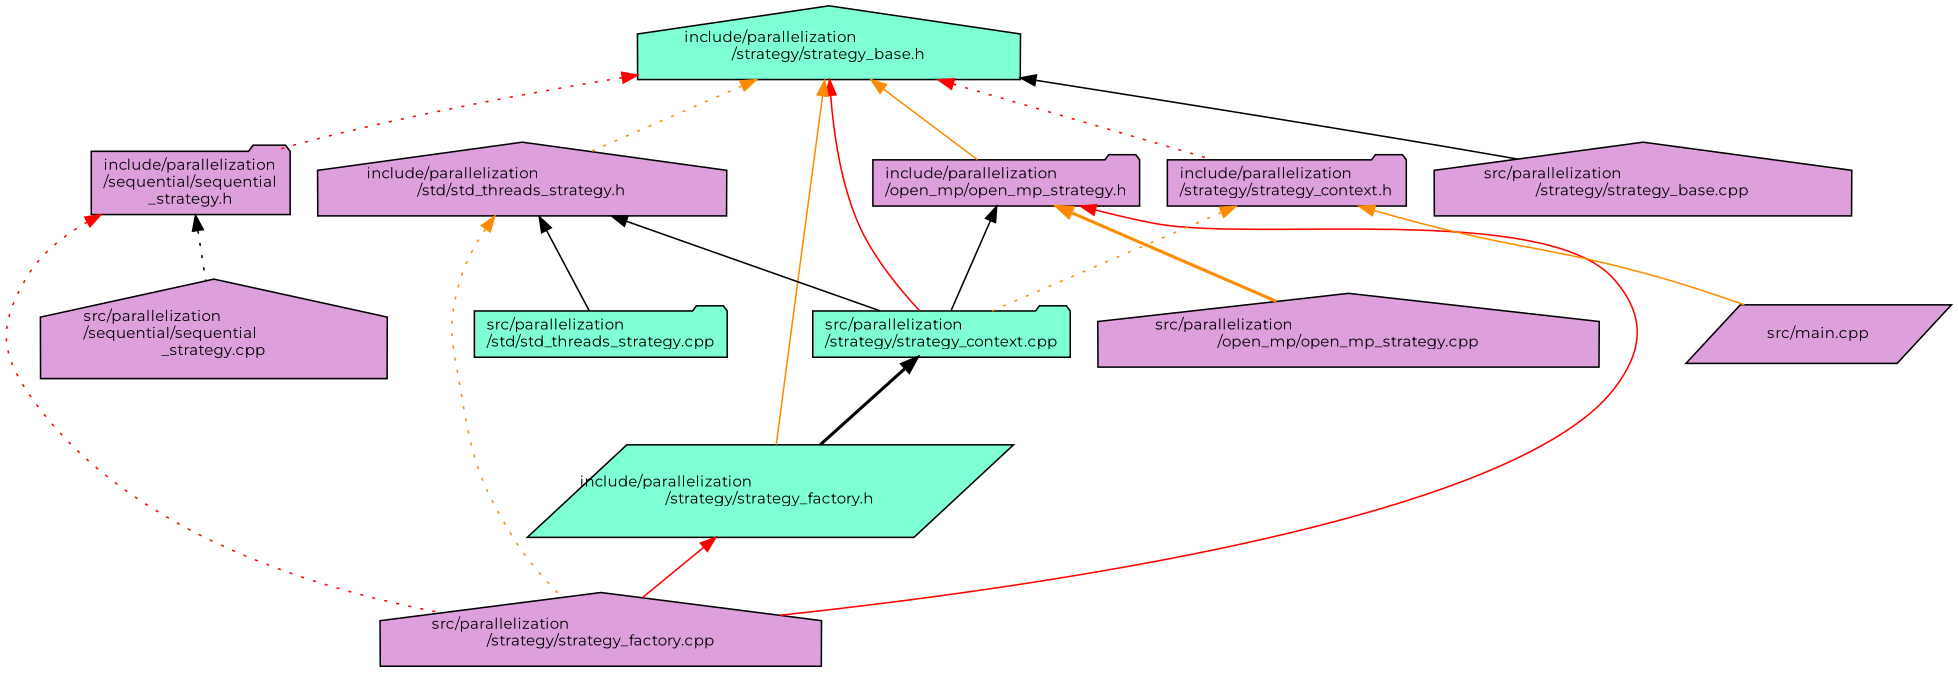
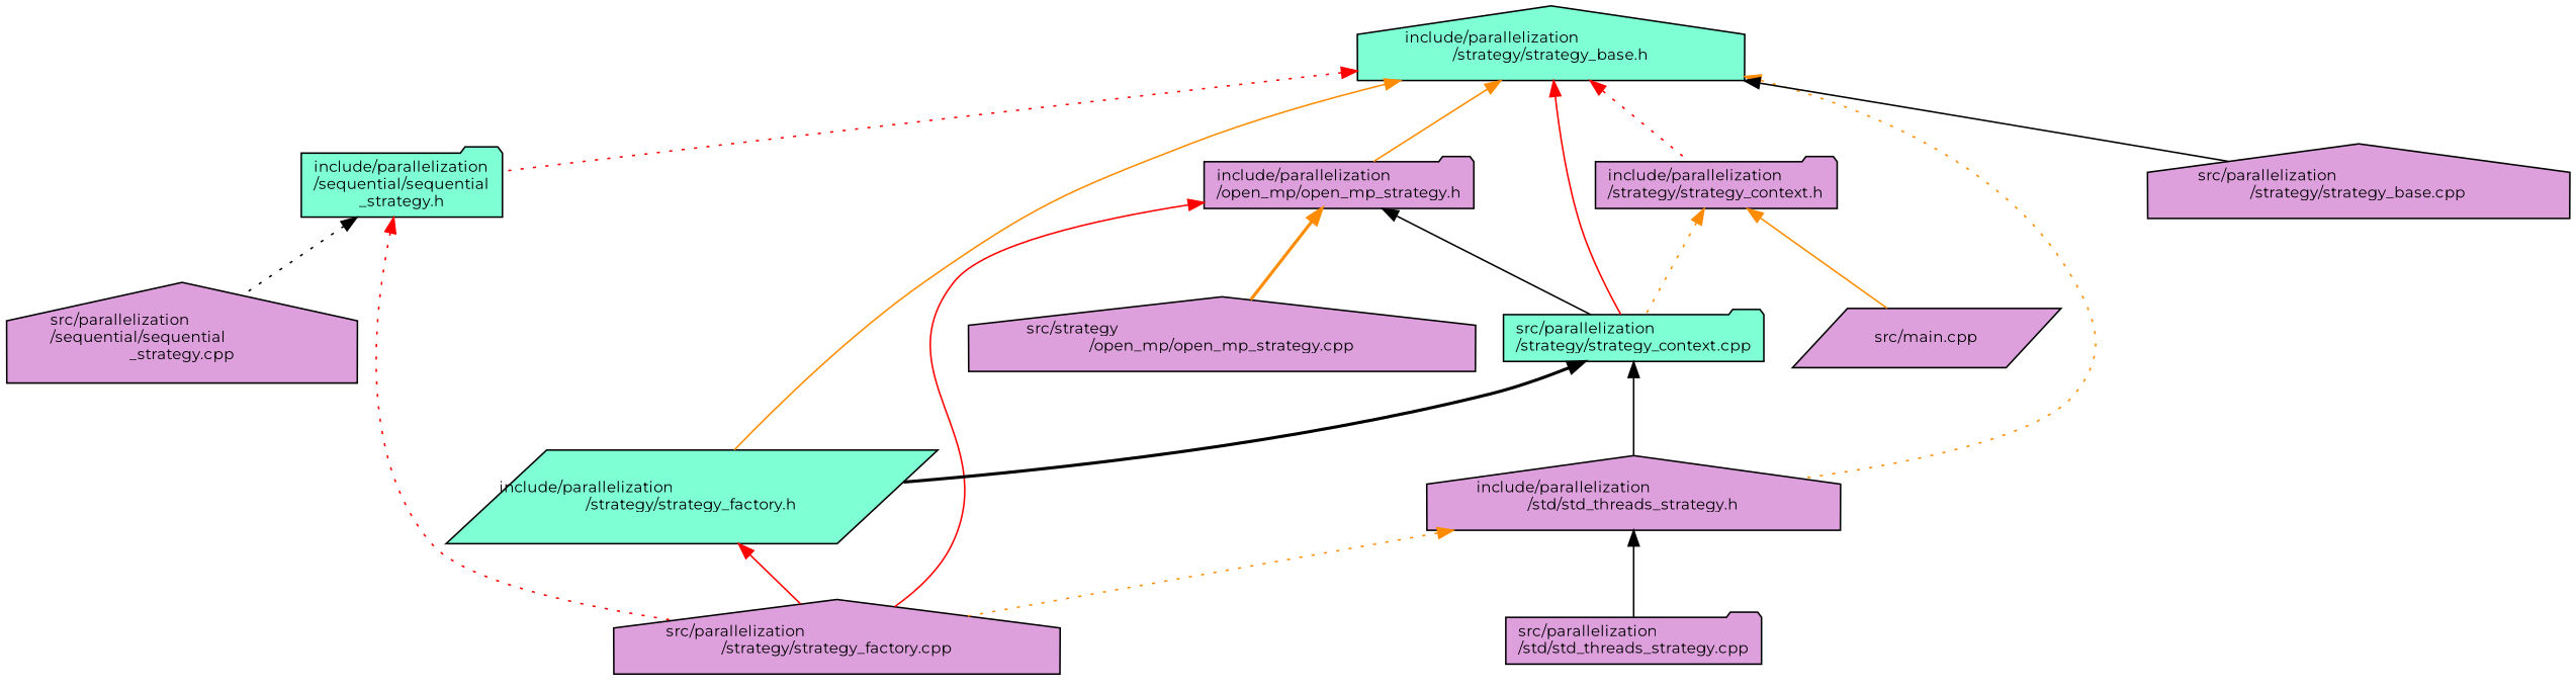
  digraph {
    fontname=Montserrat
    node [color=black fillcolor=plum fontname=Montserrat fontsize=10 shape=house style=filled]
    edge [color=darkorange dir=back fontname=Montserrat fontsize=10 labelfontname=Helvetica labelfontsize=10 style=solid]
    n1 [fillcolor=aquamarine fontcolor=black height=0.2 label="include/parallelization\l/strategy/strategy_base.h" width=0.4]
    n2 [height=0.2 label="include/parallelization\l/open_mp/open_mp_strategy.h" shape=folder width=0.4]
    n3 [fillcolor=aquamarine height=0.2 label="src/parallelization\l/strategy/strategy_context.cpp" shape=folder width=0.4]
-   n4 [height=0.2 label="include/parallelization\l/sequential/sequential\l_strategy.h" shape=folder width=0.4]
+   n4 [fillcolor=aquamarine height=0.2 label="include/parallelization\l/sequential/sequential\l_strategy.h" shape=folder width=0.4]
    n5 [height=0.2 label="include/parallelization\l/std/std_threads_strategy.h" width=0.4]
    n6 [height=0.2 label="include/parallelization\l/strategy/strategy_context.h" shape=folder width=0.4]
    n7 [fillcolor=aquamarine height=0.2 label="include/parallelization\l/strategy/strategy_factory.h" shape=parallelogram width=0.4]
    n8 [height=0.2 label="src/parallelization\l/strategy/strategy_base.cpp" width=0.4]
-   n9 [height=0.2 label="src/parallelization\l/open_mp/open_mp_strategy.cpp" width=0.4]
+   n9 [height=0.2 label="src/strategy\l/open_mp/open_mp_strategy.cpp" width=0.4]
    n10 [height=0.2 label="src/parallelization\l/strategy/strategy_factory.cpp" width=0.4]
    n11 [height=0.2 label="src/parallelization\l/sequential/sequential\l_strategy.cpp" width=0.4]
-   n12 [fillcolor=aquamarine height=0.2 label="src/parallelization\l/std/std_threads_strategy.cpp" shape=folder width=0.4]
+   n12 [height=0.2 label="src/parallelization\l/std/std_threads_strategy.cpp" shape=folder width=0.4]
    n13 [height=0.2 label="src/main.cpp" shape=parallelogram width=0.4]
    n1 -> n2
    n1 -> n3 [color=red]
    n1 -> n4 [color=red style=dotted]
    n1 -> n5 [style=dotted]
    n1 -> n6 [color=red style=dotted]
    n1 -> n7
    n1 -> n8 [color=black]
    n2 -> n3 [color=black]
    n2 -> n9 [style=bold]
    n2 -> n10 [color=red]
    n3 -> n7 [color=black style=bold]
    n4 -> n10 [color=red style=dotted]
    n4 -> n11 [color=black style=dotted]
-   n5 -> n3 [color=black]
+   n3 -> n5 [color=black]
    n5 -> n10 [style=dotted]
    n5 -> n12 [color=black]
    n6 -> n3 [style=dotted]
    n6 -> n13
    n7 -> n10 [color=red]
  }
